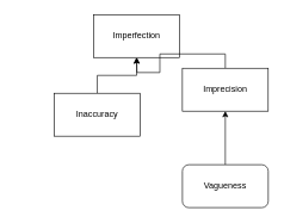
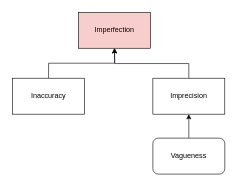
  <mxCell id="0" />
  <mxCell id="1" parent="0" />
- <mxCell id="2" value="Imperfection" style="rounded=0;whiteSpace=wrap;html=1;" parent="1" vertex="1"><mxGeometry x="130" y="20" width="120" height="60" as="geometry" /></mxCell>
+ <mxCell id="2" value="Imperfection" style="rounded=0;whiteSpace=wrap;html=1;fillColor=#f8cecc;" parent="1" vertex="1"><mxGeometry x="130" y="20" width="120" height="60" as="geometry" /></mxCell>
  <mxCell id="3" style="edgeStyle=orthogonalEdgeStyle;rounded=0;orthogonalLoop=1;jettySize=auto;html=1;exitX=0.5;exitY=0;exitDx=0;exitDy=0;entryX=0.5;entryY=1;entryDx=0;entryDy=0;" parent="1" source="4" target="2" edge="1"><mxGeometry relative="1" as="geometry" /></mxCell>
- <mxCell id="4" value="Inaccuracy" style="rounded=0;whiteSpace=wrap;html=1;" parent="1" vertex="1"><mxGeometry x="75" y="130" width="120" height="60" as="geometry" /></mxCell>
+ <mxCell id="4" value="Inaccuracy" style="rounded=0;whiteSpace=wrap;html=1;" parent="1" vertex="1"><mxGeometry x="20" y="130" width="120" height="60" as="geometry" /></mxCell>
  <mxCell id="5" style="edgeStyle=orthogonalEdgeStyle;rounded=0;orthogonalLoop=1;jettySize=auto;html=1;exitX=0.5;exitY=0;exitDx=0;exitDy=0;" parent="1" source="6" edge="1"><mxGeometry relative="1" as="geometry"><mxPoint x="190" y="80" as="targetPoint" /></mxGeometry></mxCell>
- <mxCell id="6" value="Imprecision" style="rounded=0;whiteSpace=wrap;html=1;" parent="1" vertex="1"><mxGeometry x="254" y="95" width="120" height="60" as="geometry" /></mxCell>
+ <mxCell id="6" value="Imprecision" style="rounded=0;whiteSpace=wrap;html=1;" parent="1" vertex="1"><mxGeometry x="254" y="130" width="120" height="60" as="geometry" /></mxCell>
  <mxCell id="7" style="edgeStyle=orthogonalEdgeStyle;rounded=0;orthogonalLoop=1;jettySize=auto;html=1;exitX=0.5;exitY=0;exitDx=0;exitDy=0;entryX=0.5;entryY=1;entryDx=0;entryDy=0;" parent="1" source="8" target="6" edge="1"><mxGeometry relative="1" as="geometry" /></mxCell>
  <mxCell id="8" value="Vagueness" style="whiteSpace=wrap;html=1;rounded=1;" parent="1" vertex="1"><mxGeometry x="254" y="230" width="120" height="60" as="geometry" /></mxCell>
